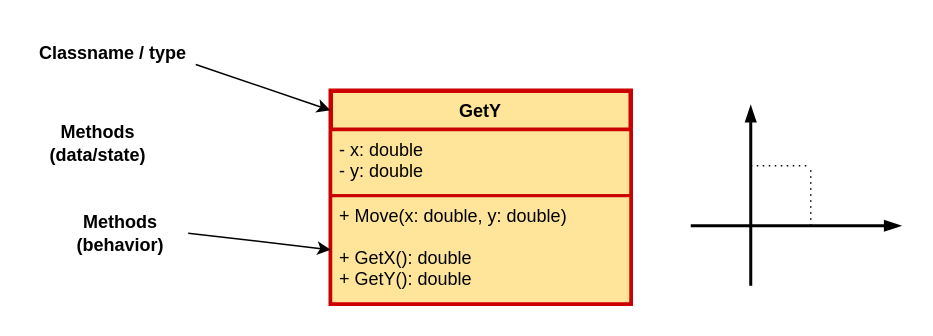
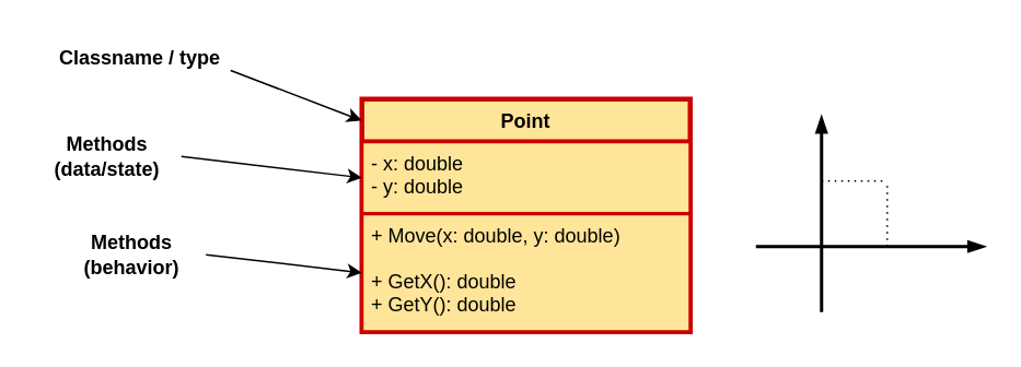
  <mxCell id="0" />
  <mxCell id="1" parent="0" />
- <mxCell id="2" value="GetY" style="swimlane;fontStyle=1;align=center;verticalAlign=top;childLayout=stackLayout;horizontal=1;startSize=26;horizontalStack=0;resizeParent=1;resizeParentMax=0;resizeLast=0;collapsible=1;marginBottom=0;fillColor=#FFE599;strokeColor=#CC0000;strokeWidth=3;rounded=0;" vertex="1" parent="1"><mxGeometry x="220" y="60" width="200" height="142" as="geometry"><mxRectangle x="280" y="190" width="60" height="26" as="alternateBounds" /></mxGeometry></mxCell>
+ <mxCell id="2" value="Point" style="swimlane;fontStyle=1;align=center;verticalAlign=top;childLayout=stackLayout;horizontal=1;startSize=26;horizontalStack=0;resizeParent=1;resizeParentMax=0;resizeLast=0;collapsible=1;marginBottom=0;fillColor=#FFE599;strokeColor=#CC0000;strokeWidth=3;rounded=0;" vertex="1" parent="1"><mxGeometry x="220" y="60" width="200" height="142" as="geometry"><mxRectangle x="280" y="190" width="60" height="26" as="alternateBounds" /></mxGeometry></mxCell>
  <mxCell id="3" value="- x: double&#10;- y: double&#10;" style="text;strokeColor=#CC0000;fillColor=#FFE599;align=left;verticalAlign=top;spacingLeft=4;spacingRight=4;overflow=hidden;rotatable=0;points=[[0,0.5],[1,0.5]];portConstraint=eastwest;strokeWidth=2;" vertex="1" parent="2"><mxGeometry y="26" width="200" height="44" as="geometry" /></mxCell>
  <mxCell id="4" value="+ Move(x: double, y: double)&#10;&#10;+ GetX(): double&#10;+ GetY(): double" style="text;strokeColor=#CC0000;fillColor=#FFE599;align=left;verticalAlign=top;spacingLeft=4;spacingRight=4;overflow=hidden;rotatable=0;points=[[0,0.5],[1,0.5]];portConstraint=eastwest;strokeWidth=2;rounded=0;" vertex="1" parent="2"><mxGeometry y="70" width="200" height="72" as="geometry" /></mxCell>
  <mxCell id="5" value="" style="endArrow=classic;html=1;rounded=0;entryX=-0.001;entryY=0.092;entryDx=0;entryDy=0;entryPerimeter=0;exitX=1;exitY=0.75;exitDx=0;exitDy=0;" edge="1" parent="1" source="6" target="2"><mxGeometry width="50" height="50" relative="1" as="geometry"><mxPoint x="150" y="50" as="sourcePoint" /><mxPoint x="220" y="110" as="targetPoint" /></mxGeometry></mxCell>
- <mxCell id="6" value="Classname / type" style="text;html=1;strokeColor=none;fillColor=none;align=center;verticalAlign=middle;whiteSpace=wrap;rounded=0;fontStyle=1" vertex="1" parent="1"><mxGeometry x="20" y="20" width="110" height="30" as="geometry" /></mxCell>
+ <mxCell id="6" value="Classname / type" style="text;html=1;strokeColor=none;fillColor=none;align=center;verticalAlign=middle;whiteSpace=wrap;rounded=0;fontStyle=1" vertex="1" parent="1"><mxGeometry x="30" y="20" width="110" height="30" as="geometry" /></mxCell>
  <mxCell id="7" value="Methods&lt;br&gt;(data/state)" style="text;html=1;strokeColor=none;fillColor=none;align=center;verticalAlign=middle;whiteSpace=wrap;rounded=0;fontStyle=1" vertex="1" parent="1"><mxGeometry x="20" y="80" width="90" height="30" as="geometry" /></mxCell>
+ <mxCell id="8" value="" style="endArrow=classic;html=1;rounded=0;entryX=0;entryY=0.5;entryDx=0;entryDy=0;exitX=1;exitY=0.5;exitDx=0;exitDy=0;" edge="1" parent="1" source="7" target="3"><mxGeometry width="50" height="50" relative="1" as="geometry"><mxPoint x="150" y="45" as="sourcePoint" /><mxPoint x="229.8" y="83.064" as="targetPoint" /></mxGeometry></mxCell>
  <mxCell id="9" value="Methods&lt;br&gt;(behavior)" style="text;html=1;strokeColor=none;fillColor=none;align=center;verticalAlign=middle;whiteSpace=wrap;rounded=0;fontStyle=1" vertex="1" parent="1"><mxGeometry x="35" y="140" width="90" height="30" as="geometry" /></mxCell>
  <mxCell id="10" value="" style="endArrow=classic;html=1;rounded=0;entryX=0;entryY=0.5;entryDx=0;entryDy=0;exitX=1;exitY=0.5;exitDx=0;exitDy=0;" edge="1" parent="1" source="9" target="4"><mxGeometry width="50" height="50" relative="1" as="geometry"><mxPoint x="120" y="105" as="sourcePoint" /><mxPoint x="230" y="118" as="targetPoint" /></mxGeometry></mxCell>
  <mxCell id="11" value="" style="group" vertex="1" connectable="0" parent="1"><mxGeometry x="460" y="70" width="140" height="120" as="geometry" /></mxCell>
  <mxCell id="12" value="" style="endArrow=blockThin;html=1;rounded=0;strokeWidth=2;endFill=1;" edge="1" parent="11"><mxGeometry width="50" height="50" relative="1" as="geometry"><mxPoint y="80" as="sourcePoint" /><mxPoint x="140" y="80" as="targetPoint" /></mxGeometry></mxCell>
  <mxCell id="13" value="" style="endArrow=blockThin;html=1;rounded=0;strokeWidth=2;endFill=1;" edge="1" parent="11"><mxGeometry width="50" height="50" relative="1" as="geometry"><mxPoint x="40" y="120" as="sourcePoint" /><mxPoint x="40" as="targetPoint" /></mxGeometry></mxCell>
  <mxCell id="14" value="" style="endArrow=none;dashed=1;html=1;dashPattern=1 3;strokeWidth=1;rounded=0;" edge="1" parent="11"><mxGeometry width="50" height="50" relative="1" as="geometry"><mxPoint x="40" y="40" as="sourcePoint" /><mxPoint x="80" y="40" as="targetPoint" /></mxGeometry></mxCell>
  <mxCell id="15" value="" style="endArrow=none;dashed=1;html=1;dashPattern=1 3;strokeWidth=1;rounded=0;" edge="1" parent="11"><mxGeometry width="50" height="50" relative="1" as="geometry"><mxPoint x="80" y="80" as="sourcePoint" /><mxPoint x="80" y="40" as="targetPoint" /></mxGeometry></mxCell>
